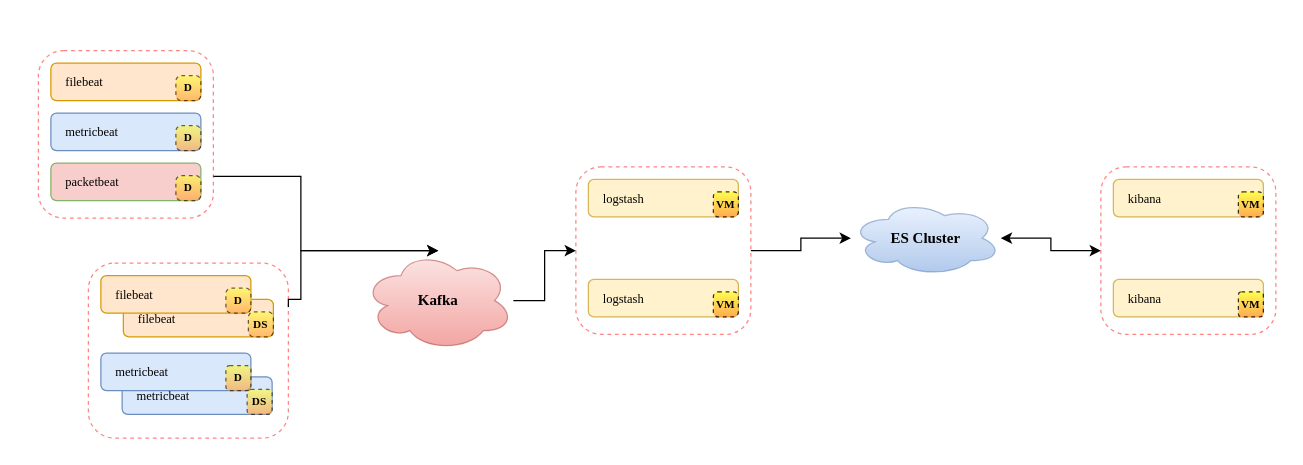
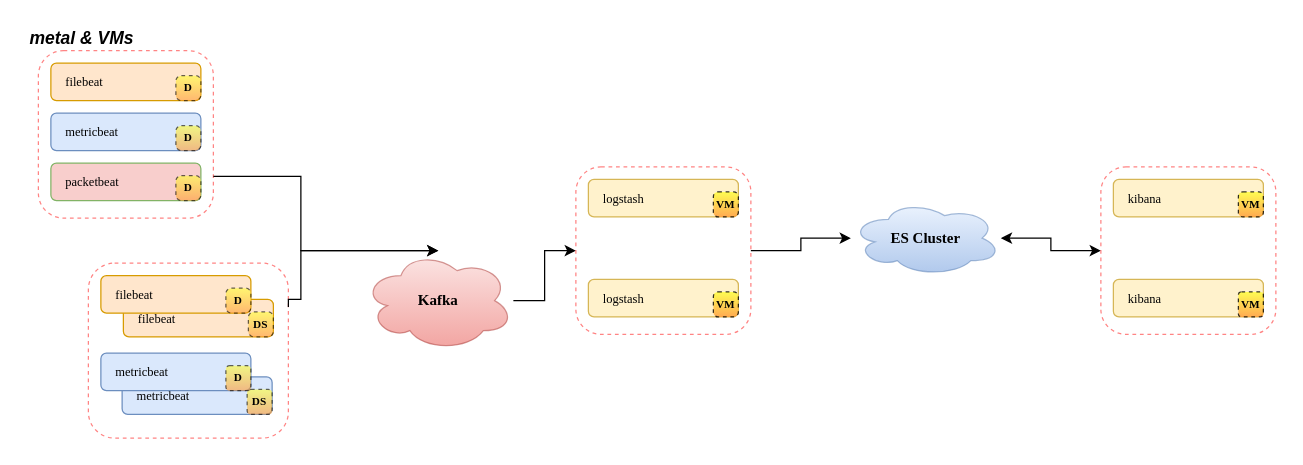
  <mxCell id="0" />
  <mxCell id="1" parent="0" />
  <mxCell id="2" value="" style="group" vertex="1" connectable="0" parent="1"><mxGeometry x="97" y="301" width="120" height="30" as="geometry" /></mxCell>
  <mxCell id="3" value="metricbeat" style="rounded=1;whiteSpace=wrap;html=1;strokeColor=#6c8ebf;strokeWidth=1;fillColor=#dae8fc;fontFamily=Verdana;fontSize=10;align=left;spacingLeft=10;" vertex="1" parent="2"><mxGeometry width="120" height="30" as="geometry" /></mxCell>
  <mxCell id="4" value="DS" style="rounded=1;whiteSpace=wrap;html=1;fontSize=9;fontStyle=1;gradientColor=#FF9933;fillColor=#FFFF33;fontFamily=Verdana;dashed=1;opacity=60;" vertex="1" parent="2"><mxGeometry x="100" y="10" width="20" height="20" as="geometry" /></mxCell>
  <mxCell id="5" value="" style="group" parent="1" vertex="1" connectable="0"><mxGeometry x="70" y="210" width="160" height="140" as="geometry" /></mxCell>
  <mxCell id="6" value="" style="rounded=1;whiteSpace=wrap;html=1;strokeColor=#FF3333;strokeWidth=1;fillColor=none;fontFamily=Verdana;fontSize=10;opacity=60;align=left;dashed=1;" parent="5" vertex="1"><mxGeometry width="160" height="140" as="geometry" /></mxCell>
  <mxCell id="7" style="edgeStyle=orthogonalEdgeStyle;rounded=0;orthogonalLoop=1;jettySize=auto;html=1;exitX=0.5;exitY=1;exitDx=0;exitDy=0;startArrow=none;startFill=0;fontSize=14;" parent="5" edge="1"><mxGeometry relative="1" as="geometry"><mxPoint x="80" y="123" as="sourcePoint" /><mxPoint x="80" y="123" as="targetPoint" /></mxGeometry></mxCell>
  <mxCell id="8" value="" style="group" vertex="1" connectable="0" parent="5"><mxGeometry x="10" y="72" width="120" height="30" as="geometry" /></mxCell>
  <mxCell id="9" value="metricbeat" style="rounded=1;whiteSpace=wrap;html=1;strokeColor=#6c8ebf;strokeWidth=1;fillColor=#dae8fc;fontFamily=Verdana;fontSize=10;align=left;spacingLeft=10;" parent="8" vertex="1"><mxGeometry width="120" height="30" as="geometry" /></mxCell>
  <mxCell id="10" value="D" style="rounded=1;whiteSpace=wrap;html=1;fontSize=9;fontStyle=1;gradientColor=#FF9933;fillColor=#FFFF33;fontFamily=Verdana;dashed=1;opacity=60;" parent="8" vertex="1"><mxGeometry x="100" y="10" width="20" height="20" as="geometry" /></mxCell>
  <mxCell id="11" value="" style="group" vertex="1" connectable="0" parent="5"><mxGeometry x="28" y="25" width="120" height="30" as="geometry" /></mxCell>
  <mxCell id="12" value="filebeat" style="rounded=1;whiteSpace=wrap;html=1;strokeColor=#d79b00;strokeWidth=1;fillColor=#ffe6cc;fontFamily=Verdana;fontSize=10;align=left;spacingLeft=10;" vertex="1" parent="11"><mxGeometry y="4" width="120" height="30" as="geometry" /></mxCell>
  <mxCell id="13" value="DS" style="rounded=1;whiteSpace=wrap;html=1;fontSize=9;fontStyle=1;gradientColor=#FF9933;fillColor=#FFFF33;fontFamily=Verdana;dashed=1;opacity=60;arcSize=22;" vertex="1" parent="11"><mxGeometry x="100" y="14" width="20" height="20" as="geometry" /></mxCell>
  <mxCell id="14" value="" style="group" vertex="1" connectable="0" parent="5"><mxGeometry x="10" y="10" width="120" height="30" as="geometry" /></mxCell>
  <mxCell id="15" value="filebeat" style="rounded=1;whiteSpace=wrap;html=1;strokeColor=#d79b00;strokeWidth=1;fillColor=#ffe6cc;fontFamily=Verdana;fontSize=10;align=left;spacingLeft=10;" parent="14" vertex="1"><mxGeometry width="120" height="30" as="geometry" /></mxCell>
  <mxCell id="16" value="D" style="rounded=1;whiteSpace=wrap;html=1;fontSize=9;fontStyle=1;gradientColor=#FF9933;fillColor=#FFFF33;fontFamily=Verdana;dashed=1;opacity=60;arcSize=22;" parent="14" vertex="1"><mxGeometry x="100" y="10" width="20" height="20" as="geometry" /></mxCell>
  <mxCell id="17" style="edgeStyle=orthogonalEdgeStyle;rounded=0;orthogonalLoop=1;jettySize=auto;html=1;entryX=0;entryY=0.5;entryDx=0;entryDy=0;" parent="1" source="18" target="30" edge="1"><mxGeometry relative="1" as="geometry" /></mxCell>
  <mxCell id="18" value="&lt;div style=&quot;text-align: center; font-size: 12px;&quot;&gt;&lt;span style=&quot;font-size: 12px;&quot;&gt;Kafka&lt;/span&gt;&lt;/div&gt;" style="ellipse;shape=cloud;whiteSpace=wrap;html=1;rounded=0;strokeColor=#b85450;strokeWidth=1;fillColor=#f8cecc;gradientColor=#ea6b66;fontFamily=Verdana;fontSize=12;opacity=60;align=center;fontStyle=1" parent="1" vertex="1"><mxGeometry x="290" y="200" width="120" height="80" as="geometry" /></mxCell>
  <mxCell id="19" value="" style="group" parent="1" vertex="1" connectable="0"><mxGeometry x="30" y="40" width="140" height="134" as="geometry" /></mxCell>
  <mxCell id="20" value="" style="rounded=1;whiteSpace=wrap;html=1;strokeColor=#FF3333;strokeWidth=1;fillColor=none;fontFamily=Verdana;fontSize=10;opacity=60;align=left;dashed=1;" parent="19" vertex="1"><mxGeometry width="140" height="134" as="geometry" /></mxCell>
  <mxCell id="21" value="filebeat" style="rounded=1;whiteSpace=wrap;html=1;strokeColor=#d79b00;strokeWidth=1;fillColor=#ffe6cc;fontFamily=Verdana;fontSize=10;align=left;spacingLeft=10;" parent="19" vertex="1"><mxGeometry x="10" y="10" width="120" height="30" as="geometry" /></mxCell>
  <mxCell id="22" value="metricbeat" style="rounded=1;whiteSpace=wrap;html=1;strokeColor=#6c8ebf;strokeWidth=1;fillColor=#dae8fc;fontFamily=Verdana;fontSize=10;align=left;spacingLeft=10;" parent="19" vertex="1"><mxGeometry x="10" y="50" width="120" height="30" as="geometry" /></mxCell>
  <mxCell id="23" value="packetbeat" style="rounded=1;whiteSpace=wrap;html=1;strokeColor=#82b366;strokeWidth=1;fillColor=#f8cecc;fontFamily=Verdana;fontSize=10;align=left;spacingLeft=10;" parent="19" vertex="1"><mxGeometry x="10" y="90" width="120" height="30" as="geometry" /></mxCell>
  <mxCell id="24" value="D" style="rounded=1;whiteSpace=wrap;html=1;fontSize=9;fontStyle=1;gradientColor=#FF9933;fillColor=#FFFF33;fontFamily=Verdana;dashed=1;opacity=60;arcSize=22;" parent="19" vertex="1"><mxGeometry x="110" y="20" width="20" height="20" as="geometry" /></mxCell>
  <mxCell id="25" value="D" style="rounded=1;whiteSpace=wrap;html=1;fontSize=9;fontStyle=1;gradientColor=#FF9933;fillColor=#FFFF33;fontFamily=Verdana;dashed=1;opacity=60;arcSize=22;" parent="19" vertex="1"><mxGeometry x="110" y="60" width="20" height="20" as="geometry" /></mxCell>
  <mxCell id="26" value="D" style="rounded=1;whiteSpace=wrap;html=1;fontSize=9;fontStyle=1;gradientColor=#FF9933;fillColor=#FFFF33;fontFamily=Verdana;dashed=1;opacity=60;arcSize=22;" parent="19" vertex="1"><mxGeometry x="110" y="100" width="20" height="20" as="geometry" /></mxCell>
  <mxCell id="27" style="edgeStyle=orthogonalEdgeStyle;rounded=0;orthogonalLoop=1;jettySize=auto;html=1;exitX=1;exitY=0.75;exitDx=0;exitDy=0;" parent="1" source="20" target="18" edge="1"><mxGeometry relative="1" as="geometry"><Array as="points"><mxPoint x="240" y="141" /><mxPoint x="240" y="200" /></Array></mxGeometry></mxCell>
  <mxCell id="28" value="" style="group" parent="1" vertex="1" connectable="0"><mxGeometry x="460" y="133" width="140" height="134" as="geometry" /></mxCell>
  <mxCell id="29" value="" style="group" parent="28" vertex="1" connectable="0"><mxGeometry width="140" height="134" as="geometry" /></mxCell>
  <mxCell id="30" value="" style="rounded=1;whiteSpace=wrap;html=1;strokeColor=#FF3333;strokeWidth=1;fillColor=none;fontFamily=Verdana;fontSize=10;opacity=60;align=left;dashed=1;" parent="29" vertex="1"><mxGeometry width="140" height="134" as="geometry" /></mxCell>
  <mxCell id="31" value="logstash" style="rounded=1;whiteSpace=wrap;html=1;strokeColor=#d6b656;strokeWidth=1;fillColor=#fff2cc;fontFamily=Verdana;fontSize=10;align=left;spacingLeft=10;" parent="29" vertex="1"><mxGeometry x="10" y="10" width="120" height="30" as="geometry" /></mxCell>
  <mxCell id="32" value="logstash" style="rounded=1;whiteSpace=wrap;html=1;strokeColor=#d6b656;strokeWidth=1;fillColor=#fff2cc;fontFamily=Verdana;fontSize=10;align=left;spacingLeft=10;" parent="29" vertex="1"><mxGeometry x="10" y="90" width="120" height="30" as="geometry" /></mxCell>
  <mxCell id="33" value="VM" style="rounded=1;whiteSpace=wrap;html=1;fontSize=9;fontStyle=1;gradientColor=#FF9933;fillColor=#FFFF33;fontFamily=Verdana;dashed=1;opacity=80;arcSize=19;" parent="29" vertex="1"><mxGeometry x="110" y="20" width="20" height="20" as="geometry" /></mxCell>
  <mxCell id="34" value="VM" style="rounded=1;whiteSpace=wrap;html=1;fontSize=9;fontStyle=1;gradientColor=#FF9933;fillColor=#FFFF33;fontFamily=Verdana;dashed=1;opacity=80;arcSize=19;" parent="29" vertex="1"><mxGeometry x="110" y="100" width="20" height="20" as="geometry" /></mxCell>
  <mxCell id="35" style="edgeStyle=orthogonalEdgeStyle;rounded=0;orthogonalLoop=1;jettySize=auto;html=1;entryX=0;entryY=0.5;entryDx=0;entryDy=0;startArrow=classic;startFill=1;" parent="1" source="36" target="40" edge="1"><mxGeometry relative="1" as="geometry" /></mxCell>
  <mxCell id="36" value="&lt;div style=&quot;text-align: center ; font-size: 12px&quot;&gt;&lt;span style=&quot;font-size: 12px&quot;&gt;ES Cluster&lt;/span&gt;&lt;/div&gt;" style="ellipse;shape=cloud;whiteSpace=wrap;html=1;rounded=0;strokeColor=#6c8ebf;strokeWidth=1;fillColor=#dae8fc;gradientColor=#7ea6e0;fontFamily=Verdana;fontSize=12;opacity=60;align=center;fontStyle=1" parent="1" vertex="1"><mxGeometry x="680" y="160" width="120" height="60" as="geometry" /></mxCell>
  <mxCell id="37" style="edgeStyle=orthogonalEdgeStyle;rounded=0;orthogonalLoop=1;jettySize=auto;html=1;" parent="1" source="30" target="36" edge="1"><mxGeometry relative="1" as="geometry"><mxPoint x="660" y="230" as="targetPoint" /></mxGeometry></mxCell>
  <mxCell id="38" value="" style="group" parent="1" vertex="1" connectable="0"><mxGeometry x="880" y="133" width="140" height="134" as="geometry" /></mxCell>
  <mxCell id="39" value="" style="group" parent="38" vertex="1" connectable="0"><mxGeometry width="140" height="134" as="geometry" /></mxCell>
  <mxCell id="40" value="" style="rounded=1;whiteSpace=wrap;html=1;strokeColor=#FF3333;strokeWidth=1;fillColor=none;fontFamily=Verdana;fontSize=10;opacity=60;align=left;dashed=1;" parent="39" vertex="1"><mxGeometry width="140" height="134" as="geometry" /></mxCell>
  <mxCell id="41" value="kibana" style="rounded=1;whiteSpace=wrap;html=1;strokeColor=#d6b656;strokeWidth=1;fillColor=#fff2cc;fontFamily=Verdana;fontSize=10;align=left;spacingLeft=10;" parent="39" vertex="1"><mxGeometry x="10" y="10" width="120" height="30" as="geometry" /></mxCell>
  <mxCell id="42" value="kibana" style="rounded=1;whiteSpace=wrap;html=1;strokeColor=#d6b656;strokeWidth=1;fillColor=#fff2cc;fontFamily=Verdana;fontSize=10;align=left;spacingLeft=10;" parent="39" vertex="1"><mxGeometry x="10" y="90" width="120" height="30" as="geometry" /></mxCell>
  <mxCell id="43" value="VM" style="rounded=1;whiteSpace=wrap;html=1;fontSize=9;fontStyle=1;gradientColor=#FF9933;fillColor=#FFFF33;fontFamily=Verdana;dashed=1;opacity=80;arcSize=18;" parent="39" vertex="1"><mxGeometry x="110" y="20" width="20" height="20" as="geometry" /></mxCell>
  <mxCell id="44" value="VM" style="rounded=1;whiteSpace=wrap;html=1;fontSize=9;fontStyle=1;gradientColor=#FF9933;fillColor=#FFFF33;fontFamily=Verdana;dashed=1;opacity=80;arcSize=12;" parent="39" vertex="1"><mxGeometry x="110" y="100" width="20" height="20" as="geometry" /></mxCell>
  <mxCell id="45" style="edgeStyle=orthogonalEdgeStyle;rounded=0;orthogonalLoop=1;jettySize=auto;html=1;startArrow=none;startFill=0;exitX=1;exitY=0.25;exitDx=0;exitDy=0;" parent="1" target="18" edge="1" source="6"><mxGeometry relative="1" as="geometry"><Array as="points"><mxPoint x="230" y="239" /><mxPoint x="240" y="239" /><mxPoint x="240" y="200" /></Array><mxPoint x="170.14" y="238.71" as="sourcePoint" /></mxGeometry></mxCell>
+ <mxCell id="46" value="&lt;b&gt;&lt;i&gt;&lt;font style=&quot;font-size: 14px&quot;&gt;metal &amp;amp; VMs&lt;/font&gt;&lt;/i&gt;&lt;/b&gt;" style="text;html=1;strokeColor=none;fillColor=none;align=center;verticalAlign=middle;whiteSpace=wrap;rounded=0;" parent="1" vertex="1"><mxGeometry x="20" y="20" width="90" height="20" as="geometry" /></mxCell>
